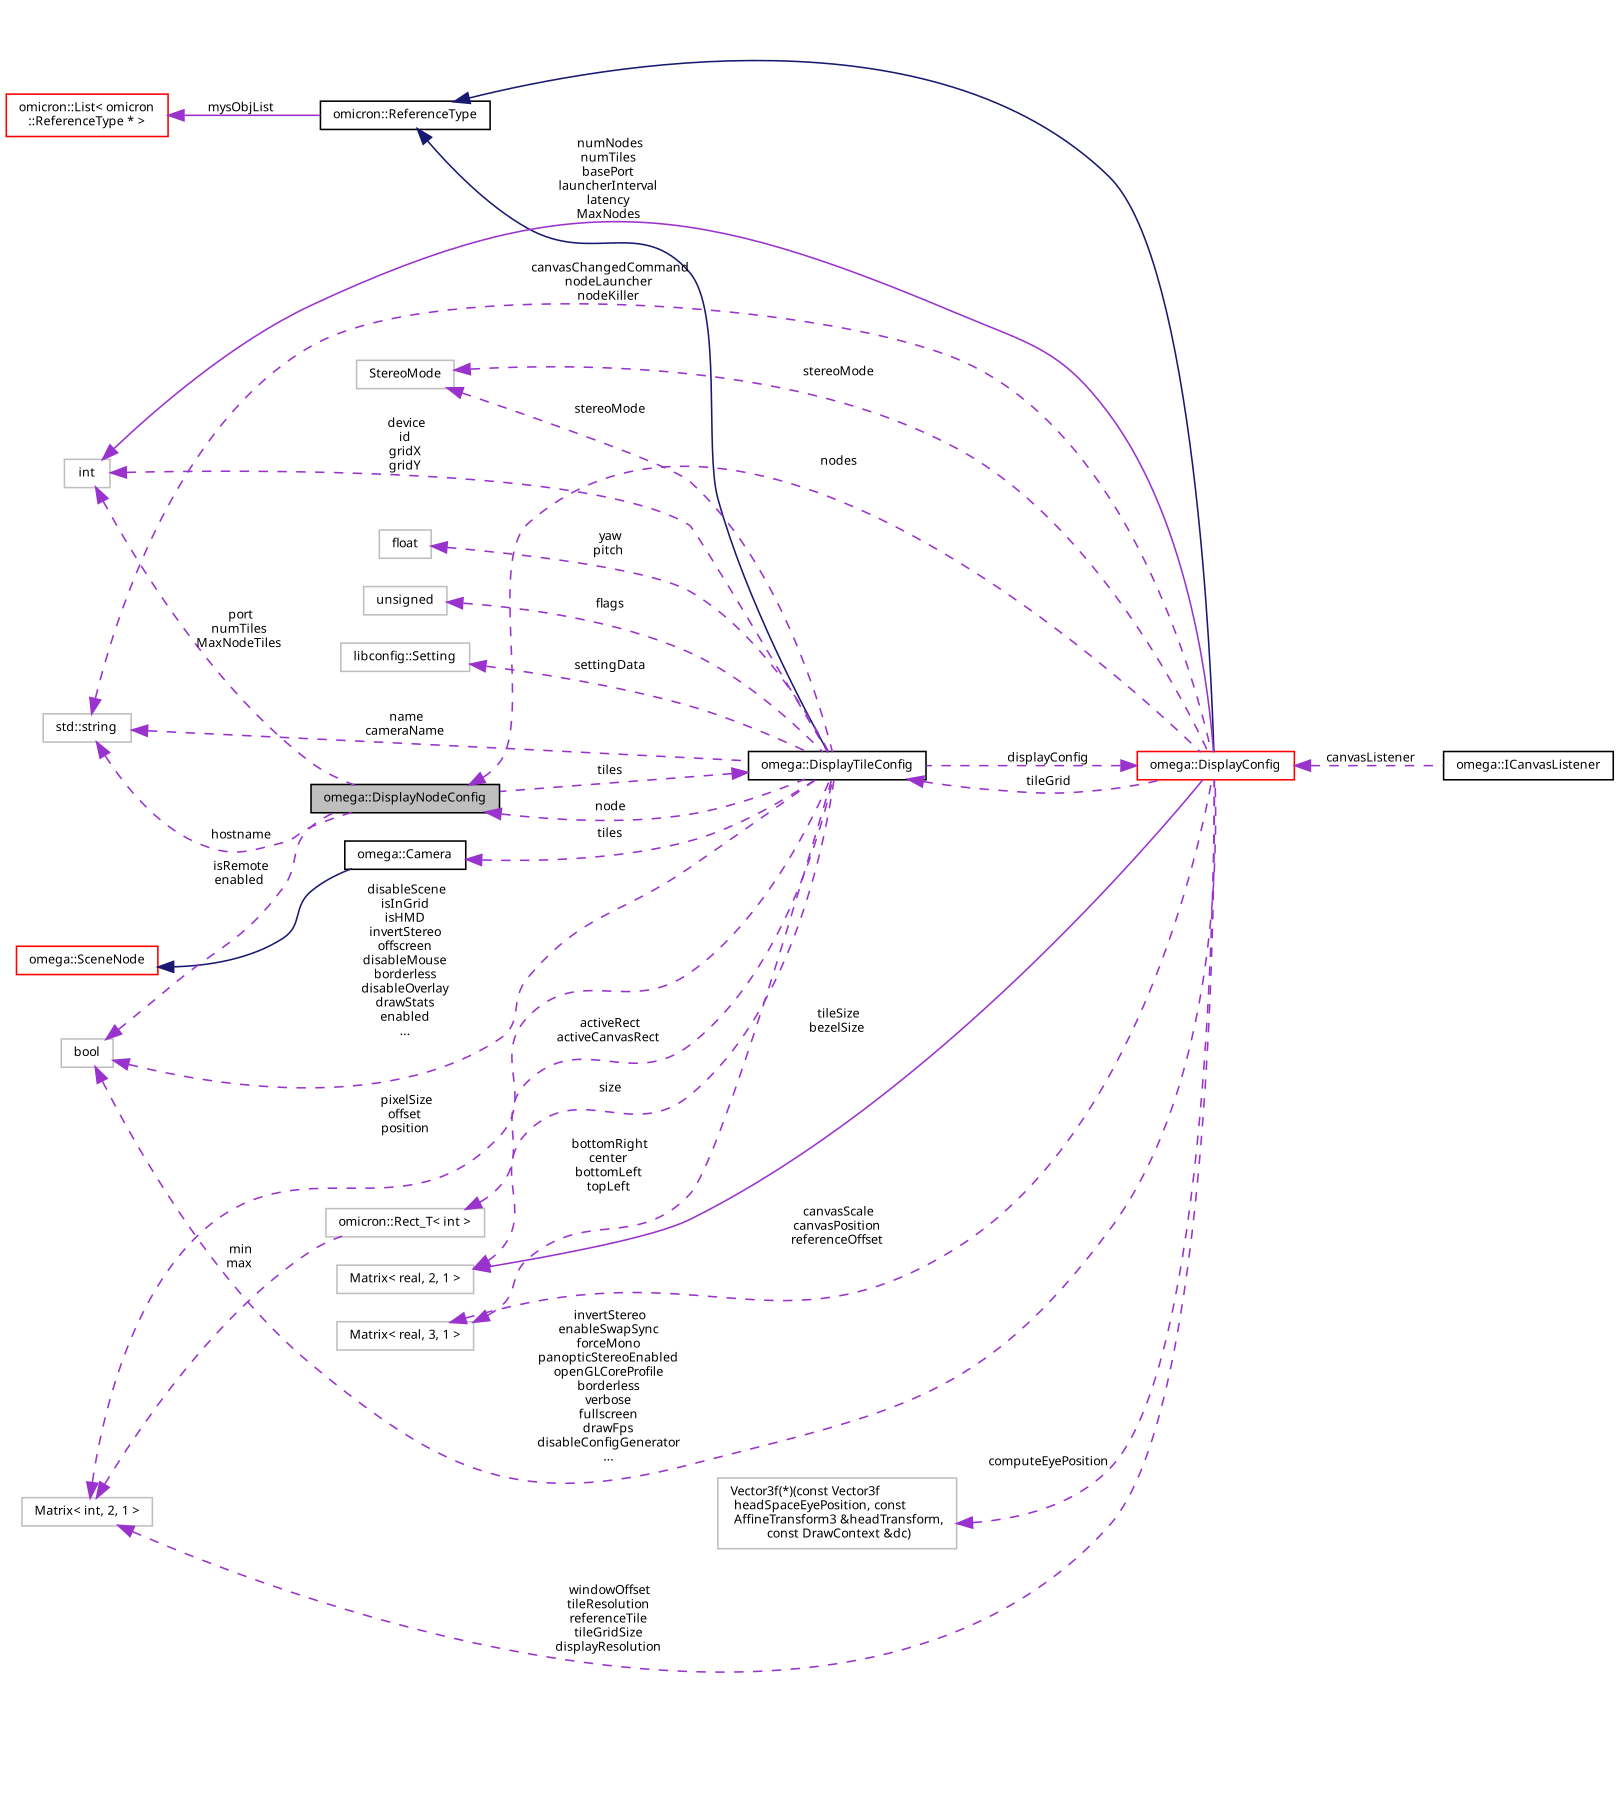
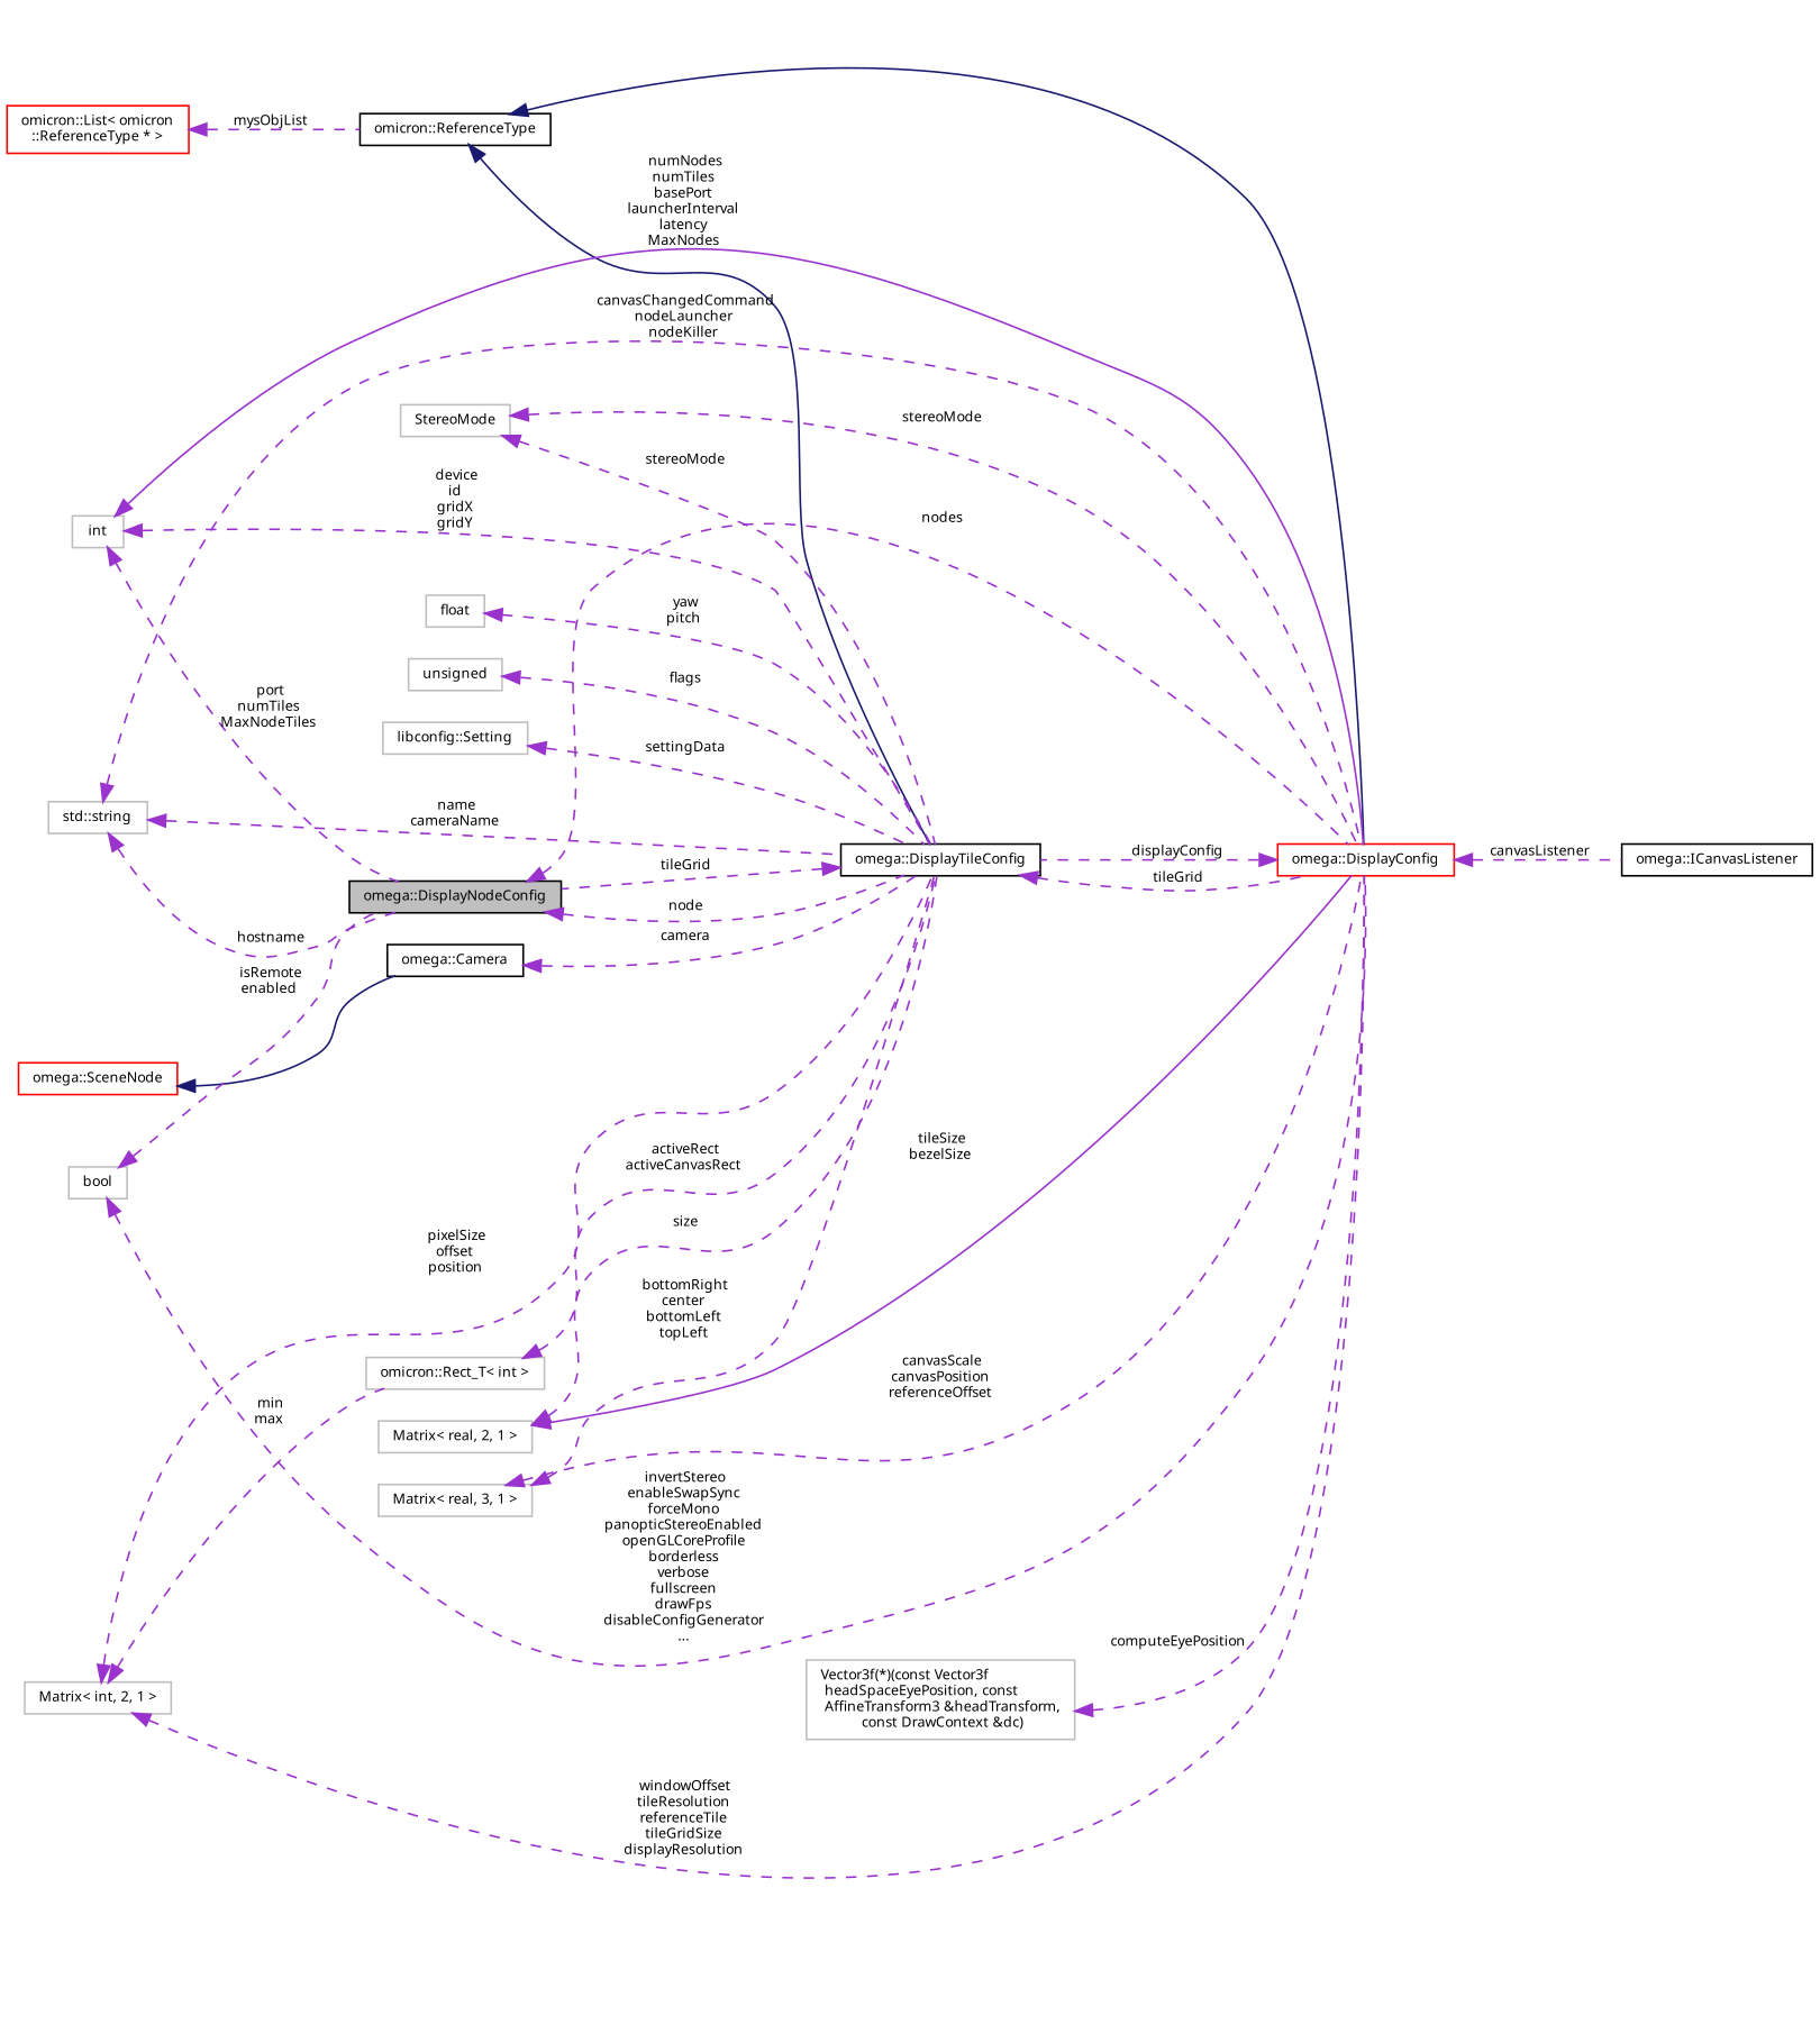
  digraph {
    rankdir=LR
    node [color=grey75 fontname="FreeSans.ttf" fontsize=8 shape=record]
    edge [color=darkorchid3 dir=back fontname="FreeSans.ttf" fontsize=8 labelfontname="FreeSans.ttf" labelfontsize=8 style=dashed]
    n1 [color=black fillcolor=grey75 fontcolor=black height=0.2 label="omega::DisplayNodeConfig" style=filled width=0.4]
    n2 [color=black height=0.2 label="omega::DisplayTileConfig" width=0.4]
    n3 [color=red height=0.2 label="omega::DisplayConfig" width=0.4]
    n4 [color=black height=0.2 label="omega::ICanvasListener" width=0.4]
    n5 [color=black height=0.2 label="omicron::ReferenceType" width=0.4]
    n6 [color=red height=0.2 label="omicron::List\< omicron\l::ReferenceType * \>" width=0.4]
    n7 [color=black height=0.2 label="omega::Camera" width=0.4]
    n8 [color=red height=0.2 label="omega::SceneNode" width=0.4]
    n9 [height=0.2 label=float width=0.4]
    n10 [height=0.2 label=StereoMode width=0.4]
    n11 [height=0.2 label="Matrix\< real, 2, 1 \>" width=0.4]
    n12 [height=0.2 label="Matrix\< real, 3, 1 \>" width=0.4]
    n13 [height=0.2 label=int width=0.4]
    n14 [height=0.2 label="std::string" width=0.4]
    n15 [height=0.2 label=bool width=0.4]
    n16 [height=0.2 label="Vector3f(*)(const Vector3f\l headSpaceEyePosition, const\l AffineTransform3 &headTransform,\l const DrawContext &dc)" width=0.4]
    n17 [height=0.2 label="Matrix\< int, 2, 1 \>" width=0.4]
    n18 [height=0.2 label="omicron::Rect_T\< int \>" width=0.4]
    n19 [height=0.2 label=unsigned width=0.4]
    n20 [height=0.2 label="libconfig::Setting" width=0.4]
    n1 -> n2 [label=" node"]
    n1 -> n3 [label=" nodes"]
-   n2 -> n1 [label=" tiles"]
+   n2 -> n1 [label=" tileGrid"]
    n2 -> n3 [label=" tileGrid"]
    n3 -> n2 [label=" displayConfig"]
    n3 -> n4 [label=" canvasListener"]
    n5 -> n2 [color=midnightblue style=solid]
    n5 -> n3 [color=midnightblue style=solid]
-   n6 -> n5 [label=" mysObjList" style=solid]
-   n7 -> n2 [label=" tiles"]
+   n6 -> n5 [label=" mysObjList"]
+   n7 -> n2 [label=" camera"]
    n8 -> n7 [color=midnightblue style=solid]
    n9 -> n2 [label=" yaw\npitch"]
    n10 -> n2 [label=" stereoMode"]
    n10 -> n3 [label=" stereoMode"]
    n11 -> n2 [label=" size"]
    n11 -> n3 [label=" tileSize\nbezelSize" style=solid]
    n12 -> n2 [label=" bottomRight\ncenter\nbottomLeft\ntopLeft"]
    n12 -> n3 [label=" canvasScale\ncanvasPosition\nreferenceOffset"]
    n13 -> n1 [label=" port\nnumTiles\nMaxNodeTiles"]
    n13 -> n2 [label=" device\nid\ngridX\ngridY"]
    n13 -> n3 [label=" numNodes\nnumTiles\nbasePort\nlauncherInterval\nlatency\nMaxNodes" style=solid]
    n14 -> n1 [label=" hostname"]
    n14 -> n2 [label=" name\ncameraName"]
    n14 -> n3 [label=" canvasChangedCommand\nnodeLauncher\nnodeKiller"]
    n15 -> n1 [label=" isRemote\nenabled"]
-   n15 -> n2 [label=" disableScene\nisInGrid\nisHMD\ninvertStereo\noffscreen\ndisableMouse\nborderless\ndisableOverlay\ndrawStats\nenabled\n..."]
    n15 -> n3 [label=" invertStereo\nenableSwapSync\nforceMono\npanopticStereoEnabled\nopenGLCoreProfile\nborderless\nverbose\nfullscreen\ndrawFps\ndisableConfigGenerator\n..."]
    n16 -> n3 [label=" computeEyePosition"]
    n17 -> n2 [label=" pixelSize\noffset\nposition"]
    n17 -> n3 [label=" windowOffset\ntileResolution\nreferenceTile\ntileGridSize\ndisplayResolution"]
    n17 -> n18 [label=" min\nmax"]
    n18 -> n2 [label=" activeRect\nactiveCanvasRect"]
    n19 -> n2 [label=" flags"]
    n20 -> n2 [label=" settingData"]
  }
